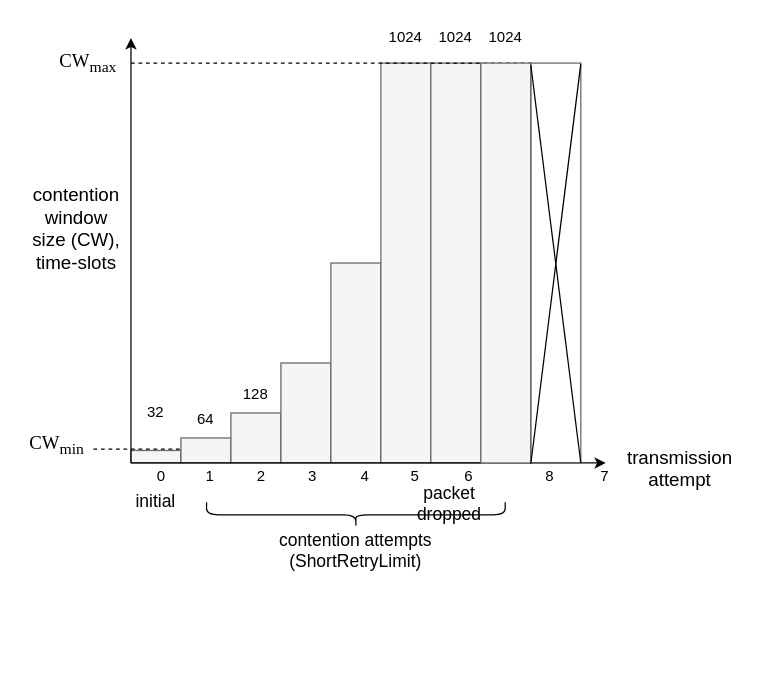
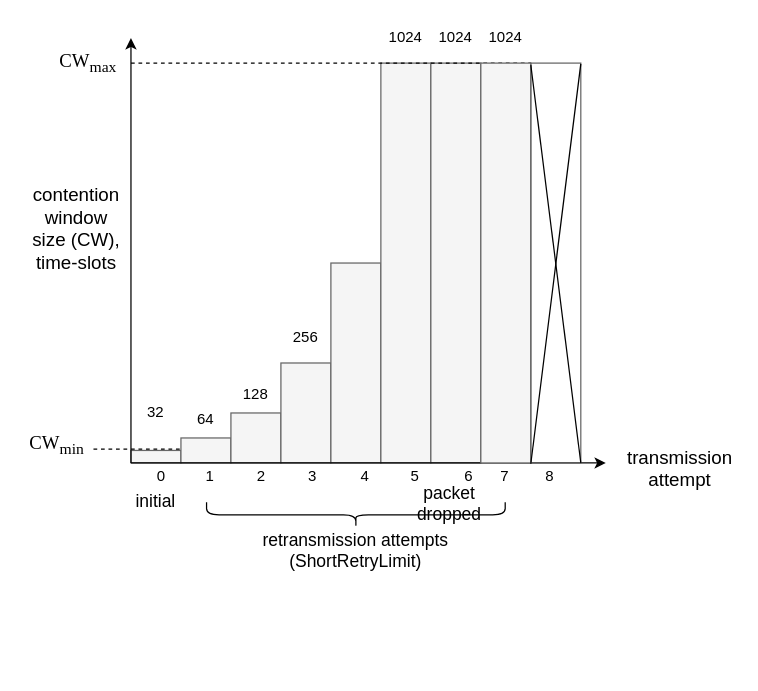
  <mxCell id="0" />
  <mxCell id="1" parent="0" />
  <mxCell id="2" value="" style="rounded=0;whiteSpace=wrap;html=1;fillColor=#f5f5f5;strokeColor=#666666;fontColor=#333333;" vertex="1" parent="1"><mxGeometry y="360" width="40" height="10" as="geometry" x="104" /></mxCell>
  <mxCell id="3" value="" style="rounded=0;whiteSpace=wrap;html=1;fillColor=#f5f5f5;strokeColor=#666666;fontColor=#333333;" vertex="1" parent="1"><mxGeometry x="144" y="350" width="40" height="20" as="geometry" /></mxCell>
  <mxCell id="4" value="" style="rounded=0;whiteSpace=wrap;html=1;fillColor=#f5f5f5;strokeColor=#666666;fontColor=#333333;" vertex="1" parent="1"><mxGeometry x="184" width="40" height="40" as="geometry" y="330" /></mxCell>
  <mxCell id="5" value="" style="rounded=0;whiteSpace=wrap;html=1;fillColor=#f5f5f5;strokeColor=#666666;fontColor=#333333;" vertex="1" parent="1"><mxGeometry x="224" y="290" width="40" height="80" as="geometry" /></mxCell>
  <mxCell id="6" value="" style="rounded=0;whiteSpace=wrap;html=1;fillColor=#f5f5f5;strokeColor=#666666;fontColor=#333333;" vertex="1" parent="1"><mxGeometry x="264" y="210" width="40" height="160" as="geometry" /></mxCell>
  <mxCell id="7" value="32" style="text;html=1;strokeColor=none;fillColor=none;align=center;verticalAlign=middle;whiteSpace=wrap;rounded=0;" vertex="1" parent="1"><mxGeometry y="320" width="40" height="20" as="geometry" x="104" /></mxCell>
  <mxCell id="8" value="64" style="text;html=1;strokeColor=none;fillColor=none;align=center;verticalAlign=middle;whiteSpace=wrap;rounded=0;" vertex="1" parent="1"><mxGeometry x="144" y="325" width="40" height="20" as="geometry" /></mxCell>
  <mxCell id="9" value="128" style="text;html=1;strokeColor=none;fillColor=none;align=center;verticalAlign=middle;whiteSpace=wrap;rounded=0;" vertex="1" parent="1"><mxGeometry x="184" y="305" width="40" height="20" as="geometry" /></mxCell>
+ <mxCell id="10" value="256" style="text;html=1;strokeColor=none;fillColor=none;align=center;verticalAlign=middle;whiteSpace=wrap;rounded=0;" vertex="1" parent="1"><mxGeometry x="224" y="260" width="40" height="20" as="geometry" /></mxCell>
  <mxCell id="11" value="" style="rounded=0;whiteSpace=wrap;html=1;fillColor=#f5f5f5;strokeColor=#666666;fontColor=#333333;" vertex="1" parent="1"><mxGeometry x="304" y="50" width="40" height="320" as="geometry" /></mxCell>
  <mxCell id="12" value="&lt;div&gt;1024&lt;/div&gt;" style="text;html=1;strokeColor=none;fillColor=none;align=center;verticalAlign=middle;whiteSpace=wrap;rounded=0;" vertex="1" parent="1"><mxGeometry x="304" y="20" width="40" height="20" as="geometry" /></mxCell>
  <mxCell id="13" value="" style="rounded=0;whiteSpace=wrap;html=1;fillColor=#f5f5f5;strokeColor=#666666;fontColor=#333333;" vertex="1" parent="1"><mxGeometry x="344" y="50" width="40" height="320" as="geometry" /></mxCell>
  <mxCell id="14" value="1024" style="text;html=1;strokeColor=none;fillColor=none;align=center;verticalAlign=middle;whiteSpace=wrap;rounded=0;" vertex="1" parent="1"><mxGeometry x="344" y="20" width="40" height="20" as="geometry" /></mxCell>
  <mxCell id="15" value="" style="endArrow=classic;html=1;" edge="1" parent="1"><mxGeometry width="50" height="50" relative="1" as="geometry"><mxPoint y="370" as="sourcePoint" x="104" /><mxPoint x="484" y="370" as="targetPoint" /></mxGeometry></mxCell>
  <mxCell id="16" value="0" style="text;html=1;resizable=0;points=[];align=center;verticalAlign=middle;labelBackgroundColor=#ffffff;" vertex="1" connectable="0" parent="15"><mxGeometry x="-0.881" relative="1" as="geometry"><mxPoint y="10" as="offset" /></mxGeometry></mxCell>
  <mxCell id="17" value="1" style="text;html=1;resizable=0;points=[];align=center;verticalAlign=middle;labelBackgroundColor=#ffffff;" vertex="1" connectable="0" parent="15"><mxGeometry x="-0.6" relative="1" as="geometry"><mxPoint x="-14" y="10" as="offset" /></mxGeometry></mxCell>
  <mxCell id="18" value="2" style="text;html=1;resizable=0;points=[];align=center;verticalAlign=middle;labelBackgroundColor=#ffffff;" vertex="1" connectable="0" parent="15"><mxGeometry x="-0.388" y="1" relative="1" as="geometry"><mxPoint x="-13" y="11" as="offset" /></mxGeometry></mxCell>
  <mxCell id="19" value="3" style="text;html=1;resizable=0;points=[];align=center;verticalAlign=middle;labelBackgroundColor=#ffffff;" vertex="1" connectable="0" parent="15"><mxGeometry x="-0.131" y="3" relative="1" as="geometry"><mxPoint x="-21" y="13" as="offset" /></mxGeometry></mxCell>
  <mxCell id="20" value="4" style="text;html=1;resizable=0;points=[];align=center;verticalAlign=middle;labelBackgroundColor=#ffffff;" vertex="1" connectable="0" parent="15"><mxGeometry x="0.094" y="-1" relative="1" as="geometry"><mxPoint x="-22" y="9" as="offset" /></mxGeometry></mxCell>
  <mxCell id="21" value="5" style="text;html=1;resizable=0;points=[];align=center;verticalAlign=middle;labelBackgroundColor=#ffffff;" vertex="1" connectable="0" parent="15"><mxGeometry x="0.344" y="-2" relative="1" as="geometry"><mxPoint x="-29" y="8" as="offset" /></mxGeometry></mxCell>
  <mxCell id="22" value="6" style="text;html=1;resizable=0;points=[];align=center;verticalAlign=middle;labelBackgroundColor=#ffffff;" vertex="1" connectable="0" parent="15"><mxGeometry x="0.619" relative="1" as="geometry"><mxPoint x="-39" y="10" as="offset" /></mxGeometry></mxCell>
  <mxCell id="23" value="" style="endArrow=classic;html=1;" edge="1" parent="1"><mxGeometry width="50" height="50" relative="1" as="geometry"><mxPoint y="370" as="sourcePoint" x="104" /><mxPoint y="30" as="targetPoint" x="104" /></mxGeometry></mxCell>
  <mxCell id="24" value="&lt;div style=&quot;font-size: 15px&quot;&gt;&lt;font style=&quot;font-size: 15px&quot;&gt;contention&lt;/font&gt;&lt;/div&gt;&lt;div style=&quot;font-size: 15px&quot;&gt;&lt;font style=&quot;font-size: 15px&quot;&gt;window&lt;/font&gt;&lt;/div&gt;&lt;div style=&quot;font-size: 15px&quot;&gt;&lt;font style=&quot;font-size: 15px&quot;&gt;size (CW),&lt;/font&gt;&lt;/div&gt;&lt;div style=&quot;font-size: 15px&quot;&gt;&lt;font style=&quot;font-size: 15px&quot;&gt;time-slots&lt;br&gt;&lt;/font&gt;&lt;/div&gt;" style="text;html=1;resizable=0;points=[];align=center;verticalAlign=middle;labelBackgroundColor=#ffffff;" vertex="1" connectable="0" parent="23"><mxGeometry x="0.065" y="3" relative="1" as="geometry"><mxPoint x="-42" y="-8" as="offset" /></mxGeometry></mxCell>
  <mxCell id="25" value="" style="endArrow=none;dashed=1;html=1;" edge="1" parent="1"><mxGeometry width="50" height="50" relative="1" as="geometry"><mxPoint y="50" as="sourcePoint" x="104" /><mxPoint x="424" y="50" as="targetPoint" /></mxGeometry></mxCell>
  <mxCell id="26" value="&lt;font style=&quot;font-size: 15px&quot; face=&quot;Georgia&quot;&gt;CW&lt;sub&gt;max&lt;/sub&gt;&lt;/font&gt;" style="text;html=1;strokeColor=none;fillColor=none;align=center;verticalAlign=middle;whiteSpace=wrap;rounded=0;" vertex="1" parent="1"><mxGeometry x="45" y="35" width="50" height="30" as="geometry" /></mxCell>
  <mxCell id="27" value="" style="endArrow=none;dashed=1;html=1;" edge="1" parent="1"><mxGeometry width="50" height="50" relative="1" as="geometry"><mxPoint x="74" y="359" as="sourcePoint" /><mxPoint x="144" y="359" as="targetPoint" /></mxGeometry></mxCell>
  <mxCell id="28" value="&lt;font style=&quot;font-size: 15px&quot; face=&quot;Georgia&quot;&gt;CW&lt;sub&gt;min&lt;/sub&gt;&lt;/font&gt;" style="text;html=1;strokeColor=none;fillColor=none;align=center;verticalAlign=middle;whiteSpace=wrap;rounded=0;" vertex="1" parent="1"><mxGeometry x="20" y="340" width="50" height="30" as="geometry" /></mxCell>
  <mxCell id="29" value="&lt;div style=&quot;font-size: 15px&quot;&gt;&lt;font style=&quot;font-size: 15px&quot;&gt;transmission&lt;/font&gt;&lt;/div&gt;&lt;div style=&quot;font-size: 15px&quot;&gt;&lt;font style=&quot;font-size: 15px&quot;&gt;attempt&lt;br&gt;&lt;/font&gt;&lt;/div&gt;" style="text;html=1;resizable=0;points=[];align=center;verticalAlign=middle;labelBackgroundColor=#ffffff;" vertex="1" connectable="0" parent="1"><mxGeometry x="584" y="381" as="geometry"><mxPoint x="-42" y="-8" as="offset" /></mxGeometry></mxCell>
  <mxCell id="30" value="" style="rounded=0;whiteSpace=wrap;html=1;fillColor=#f5f5f5;strokeColor=#666666;fontColor=#333333;" vertex="1" parent="1"><mxGeometry x="384" y="50" width="40" height="320" as="geometry" /></mxCell>
  <mxCell id="31" value="1024" style="text;html=1;strokeColor=none;fillColor=none;align=center;verticalAlign=middle;whiteSpace=wrap;rounded=0;" vertex="1" parent="1"><mxGeometry x="384" y="20" width="40" height="20" as="geometry" /></mxCell>
- <mxCell id="32" value="7" style="text;html=1;resizable=0;points=[];autosize=1;align=left;verticalAlign=top;spacingTop=-4;" vertex="1" parent="1"><mxGeometry x="478" y="371" width="20" height="20" as="geometry" /></mxCell>
+ <mxCell id="32" value="7" style="text;html=1;resizable=0;points=[];autosize=1;align=left;verticalAlign=top;spacingTop=-4;" vertex="1" parent="1"><mxGeometry x="398" y="371" width="20" height="20" as="geometry" /></mxCell>
  <mxCell id="33" value="" style="rounded=0;fillColor=none;strokeColor=#666666;fontColor=#333333;direction=west;whiteSpace=wrap;html=1;" vertex="1" parent="1"><mxGeometry x="424" y="50" width="40" height="320" as="geometry" /></mxCell>
  <mxCell id="34" value="" style="endArrow=none;html=1;entryX=0;entryY=0;entryDx=0;entryDy=0;entryPerimeter=0;exitX=1;exitY=0.995;exitDx=0;exitDy=0;exitPerimeter=0;" edge="1" parent="1" source="33" target="33"><mxGeometry width="50" height="50" relative="1" as="geometry"><mxPoint x="504" y="-270" as="sourcePoint" /><mxPoint x="74" y="450" as="targetPoint" /></mxGeometry></mxCell>
  <mxCell id="35" value="" style="endArrow=none;html=1;entryX=1;entryY=-0.002;entryDx=0;entryDy=0;entryPerimeter=0;exitX=0;exitY=0.998;exitDx=0;exitDy=0;exitPerimeter=0;" edge="1" parent="1" source="33" target="33"><mxGeometry width="50" height="50" relative="1" as="geometry"><mxPoint x="434" y="-263" as="sourcePoint" /><mxPoint x="474" y="380" as="targetPoint" /></mxGeometry></mxCell>
  <mxCell id="36" value="&lt;div style=&quot;font-size: 14px&quot;&gt;&lt;font style=&quot;font-size: 14px&quot;&gt;packet&lt;/font&gt;&lt;/div&gt;&lt;div style=&quot;font-size: 14px&quot; align=&quot;center&quot;&gt;&lt;font style=&quot;font-size: 14px&quot;&gt;dropped&lt;br&gt;&lt;/font&gt;&lt;/div&gt;" style="text;html=1;strokeColor=none;fillColor=none;align=center;verticalAlign=middle;whiteSpace=wrap;rounded=0;" vertex="1" parent="1"><mxGeometry x="339" y="391.5" width="40" height="20" as="geometry" /></mxCell>
  <mxCell id="37" value="&lt;font style=&quot;font-size: 14px&quot;&gt;initial&lt;/font&gt;" style="text;html=1;strokeColor=none;fillColor=none;align=center;verticalAlign=middle;whiteSpace=wrap;rounded=0;" vertex="1" parent="1"><mxGeometry y="391" width="40" height="20" as="geometry" x="104" /></mxCell>
  <mxCell id="38" value="" style="shape=curlyBracket;whiteSpace=wrap;html=1;rounded=1;fillColor=none;rotation=-90;" vertex="1" parent="1"><mxGeometry x="274" y="292" width="20" height="239" as="geometry" /></mxCell>
- <mxCell id="39" value="&lt;div style=&quot;font-size: 14px&quot;&gt;&lt;font style=&quot;font-size: 14px&quot;&gt;contention attempts&lt;/font&gt;&lt;/div&gt;&lt;div style=&quot;font-size: 14px&quot;&gt;&lt;font style=&quot;font-size: 14px&quot;&gt;(ShortRetryLimit)&lt;br&gt;&lt;/font&gt;&lt;/div&gt;" style="text;html=1;strokeColor=none;fillColor=none;align=center;verticalAlign=middle;whiteSpace=wrap;rounded=0;" vertex="1" parent="1"><mxGeometry x="204" y="420" width="160" height="40" as="geometry" /></mxCell>
+ <mxCell id="39" value="&lt;div style=&quot;font-size: 14px&quot;&gt;&lt;font style=&quot;font-size: 14px&quot;&gt;retransmission attempts&lt;/font&gt;&lt;/div&gt;&lt;div style=&quot;font-size: 14px&quot;&gt;&lt;font style=&quot;font-size: 14px&quot;&gt;(ShortRetryLimit)&lt;br&gt;&lt;/font&gt;&lt;/div&gt;" style="text;html=1;strokeColor=none;fillColor=none;align=center;verticalAlign=middle;whiteSpace=wrap;rounded=0;" vertex="1" parent="1"><mxGeometry x="204" y="420" width="160" height="40" as="geometry" /></mxCell>
  <mxCell id="40" value="8" style="text;html=1;resizable=0;points=[];autosize=1;align=left;verticalAlign=top;spacingTop=-4;" vertex="1" parent="1"><mxGeometry x="434" y="371" width="20" height="20" as="geometry" /></mxCell>
